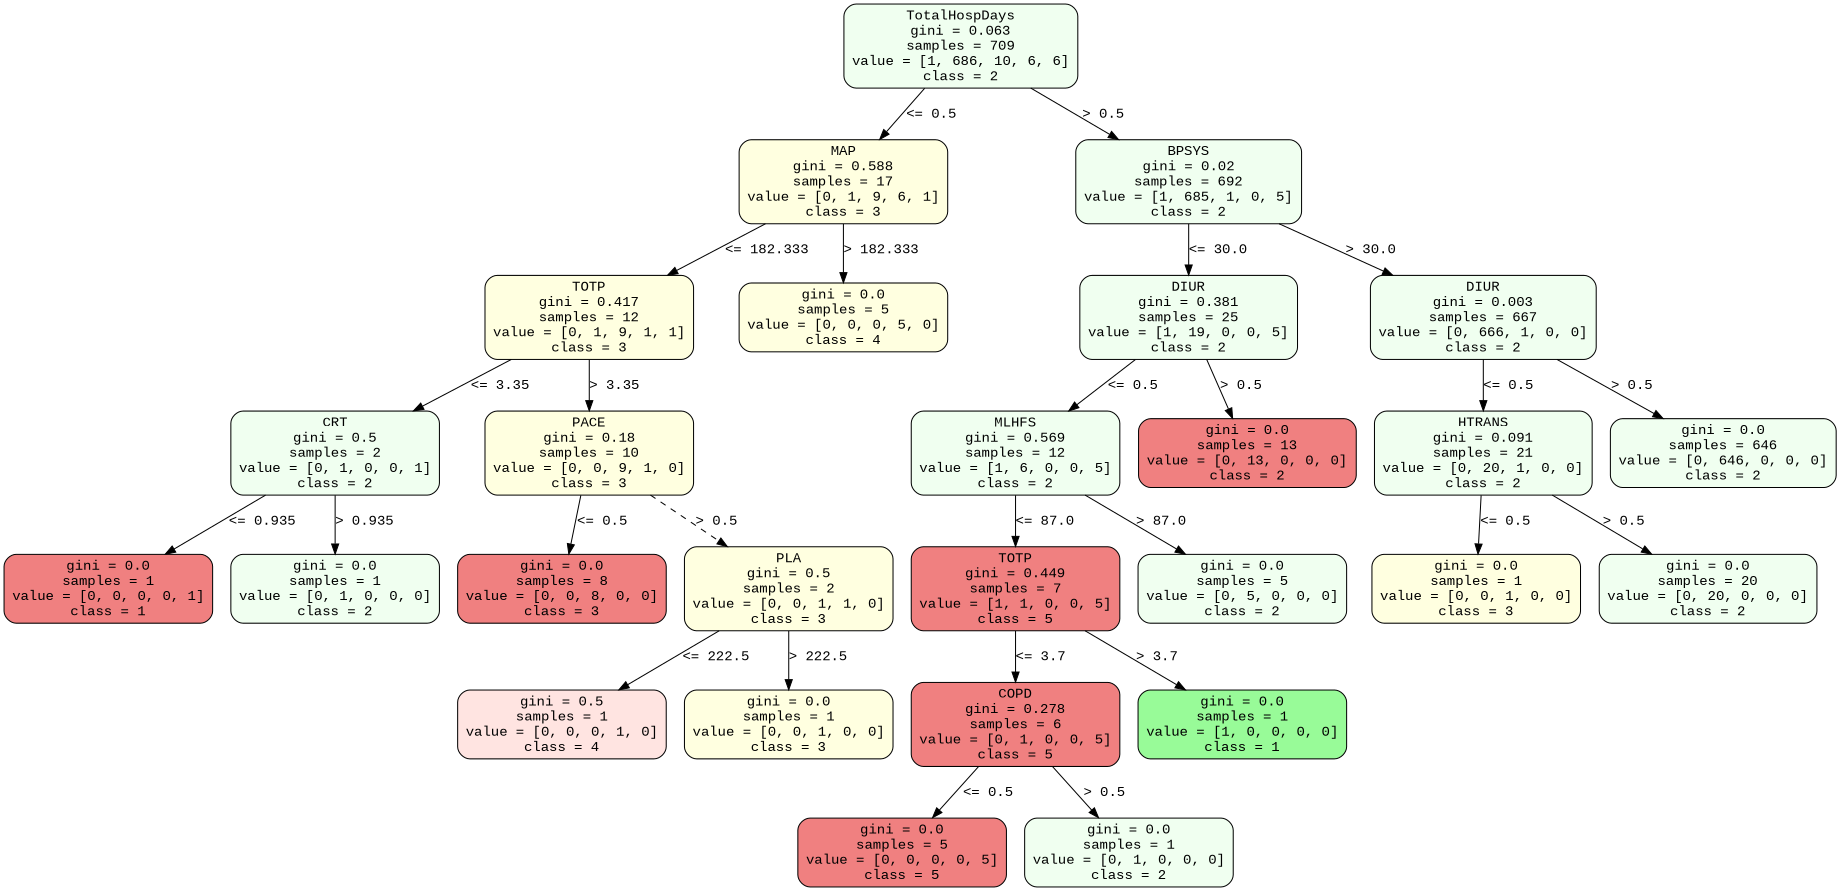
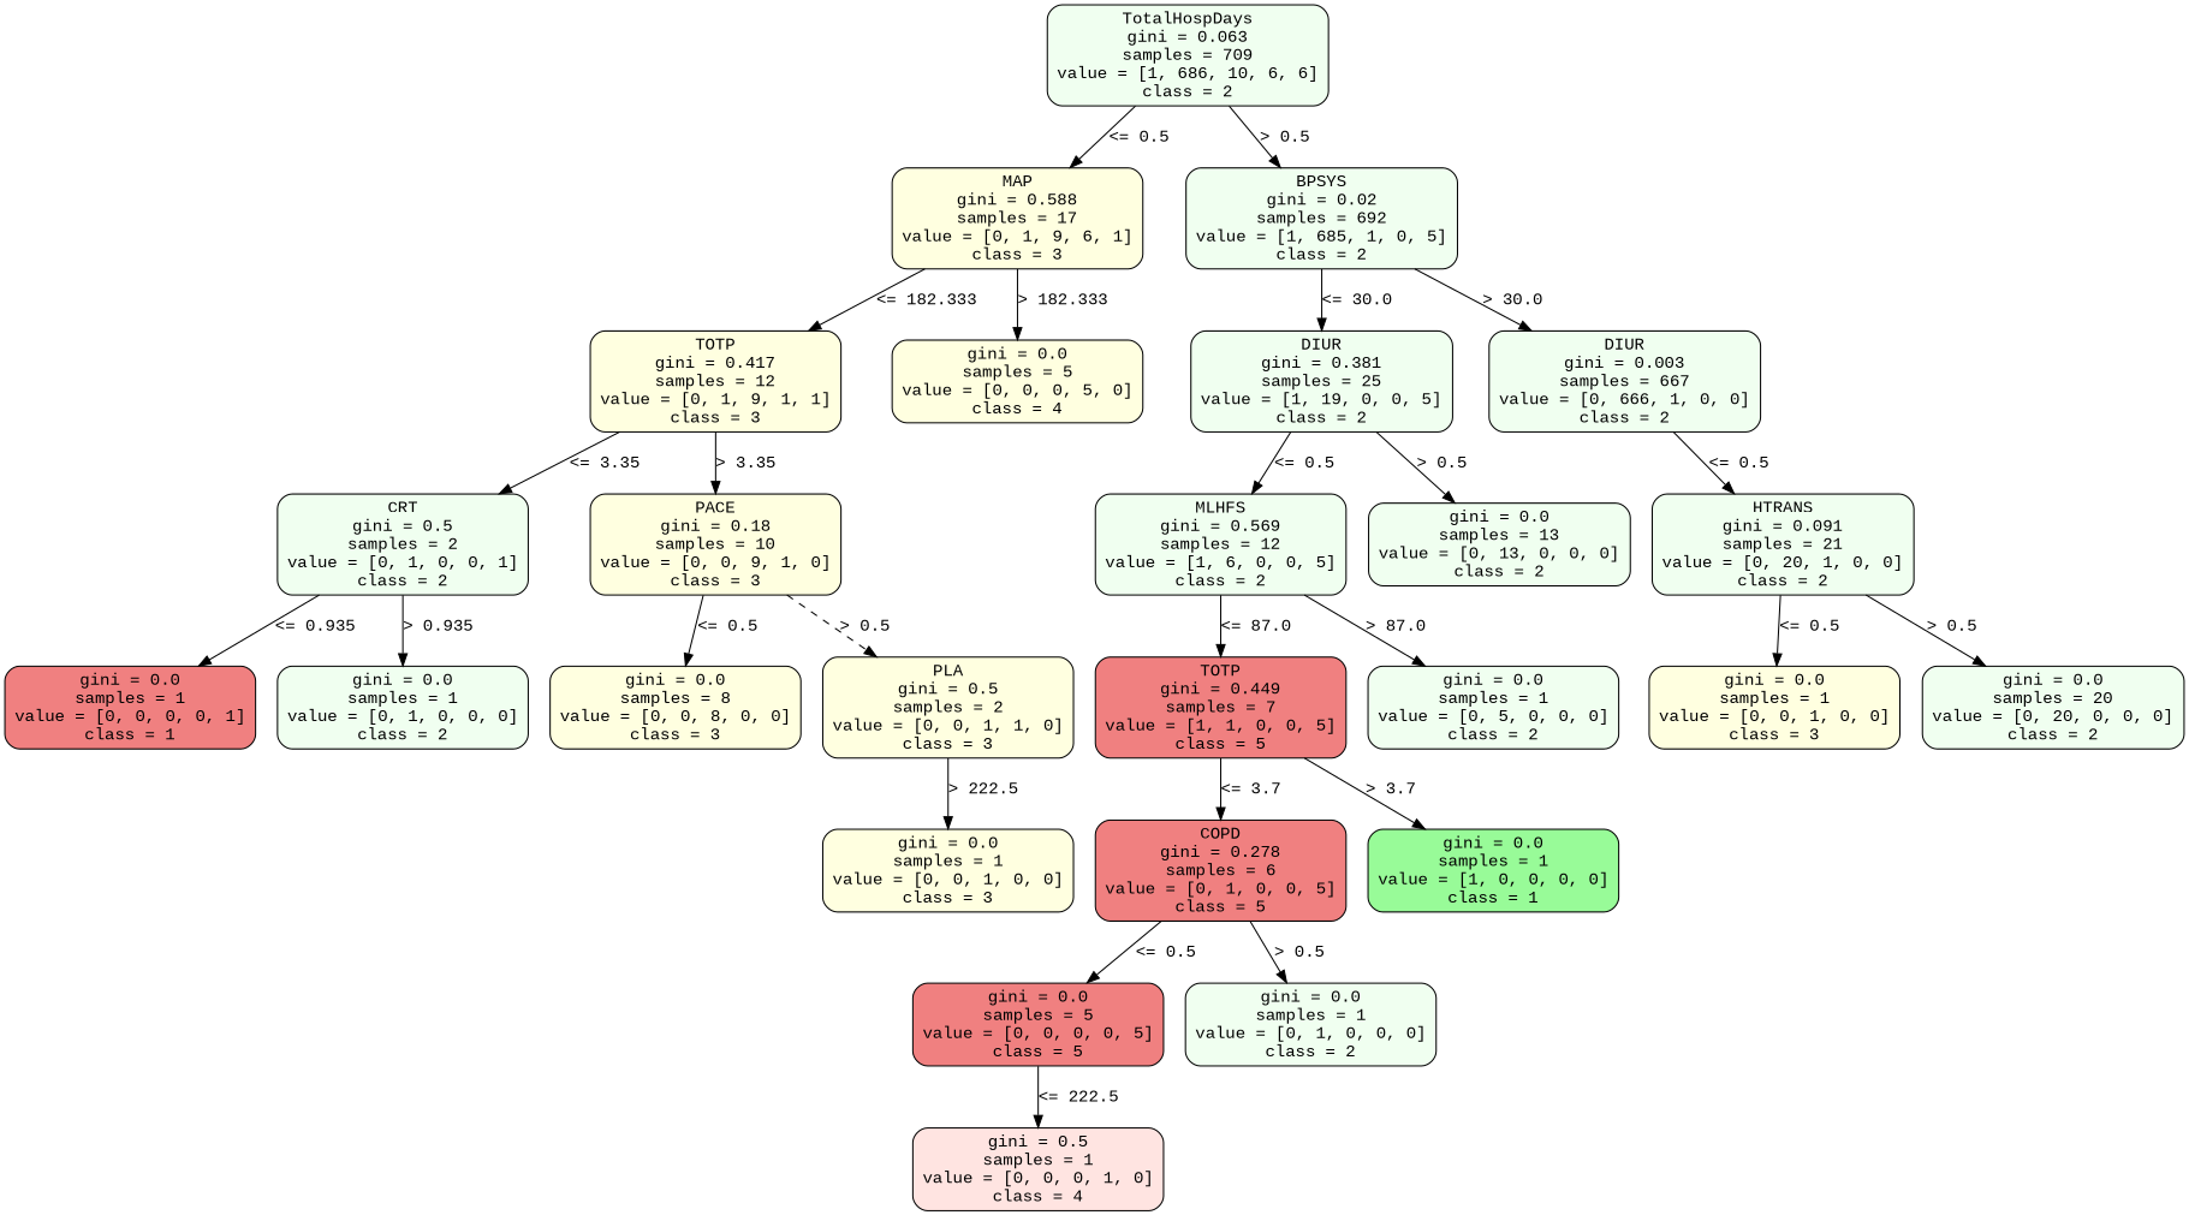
  strict digraph {
    fontname="Liberation Mono"
    node [color=black fillcolor=honeydew fontname="Liberation Mono" shape=box style="filled, rounded"]
    edge [fontname="Liberation Mono" op="<=" param=0.5 style=solid]
    n1 [height=1.1528 label="TotalHospDays\ngini = 0.063\nsamples = 709\nvalue = [1, 686, 10, 6, 6]\nclass = 2" width=2.6944]
    n2 [fillcolor=lightyellow height=1.1528 label="MAP\ngini = 0.588\nsamples = 17\nvalue = [0, 1, 9, 6, 1]\nclass = 3" width=2.3194]
    n3 [height=1.1528 label="BPSYS\ngini = 0.02\nsamples = 692\nvalue = [1, 685, 1, 0, 5]\nclass = 2" width=2.5694]
    n4 [fillcolor=lightyellow height=1.1528 label="TOTP\ngini = 0.417\nsamples = 12\nvalue = [0, 1, 9, 1, 1]\nclass = 3" width=2.3194]
    n5 [fillcolor=lightyellow height=0.94444 label="gini = 0.0\nsamples = 5\nvalue = [0, 0, 0, 5, 0]\nclass = 4" width=2.3194]
    n6 [height=1.1528 label="DIUR\ngini = 0.381\nsamples = 25\nvalue = [1, 19, 0, 0, 5]\nclass = 2" width=2.4444]
    n7 [height=1.1528 label="DIUR\ngini = 0.003\nsamples = 667\nvalue = [0, 666, 1, 0, 0]\nclass = 2" width=2.5694]
    n8 [height=1.1528 label="CRT\ngini = 0.5\nsamples = 2\nvalue = [0, 1, 0, 0, 1]\nclass = 2" width=2.3194]
    n9 [fillcolor=lightyellow height=1.1528 label="PACE\ngini = 0.18\nsamples = 10\nvalue = [0, 0, 9, 1, 0]\nclass = 3" width=2.3194]
    n10 [height=1.1528 label="MLHFS\ngini = 0.569\nsamples = 12\nvalue = [1, 6, 0, 0, 5]\nclass = 2" width=2.3194]
-   n11 [fillcolor=lightcoral height=0.94444 label="gini = 0.0\nsamples = 13\nvalue = [0, 13, 0, 0, 0]\nclass = 2" width=2.4444]
+   n11 [height=0.94444 label="gini = 0.0\nsamples = 13\nvalue = [0, 13, 0, 0, 0]\nclass = 2" width=2.4444]
    n12 [height=1.1528 label="HTRANS\ngini = 0.091\nsamples = 21\nvalue = [0, 20, 1, 0, 0]\nclass = 2" width=2.4444]
-   n13 [height=0.94444 label="gini = 0.0\nsamples = 646\nvalue = [0, 646, 0, 0, 0]\nclass = 2" width=2.5694]
    n14 [fillcolor=lightcoral height=0.94444 label="gini = 0.0\nsamples = 1\nvalue = [0, 0, 0, 0, 1]\nclass = 1" width=2.3194]
    n15 [height=0.94444 label="gini = 0.0\nsamples = 1\nvalue = [0, 1, 0, 0, 0]\nclass = 2" width=2.3194]
-   n16 [fillcolor=lightcoral height=0.94444 label="gini = 0.0\nsamples = 8\nvalue = [0, 0, 8, 0, 0]\nclass = 3" width=2.3194]
+   n16 [fillcolor=lightyellow height=0.94444 label="gini = 0.0\nsamples = 8\nvalue = [0, 0, 8, 0, 0]\nclass = 3" width=2.3194]
    n17 [fillcolor=lightyellow height=1.1528 label="PLA\ngini = 0.5\nsamples = 2\nvalue = [0, 0, 1, 1, 0]\nclass = 3" width=2.3194]
    n18 [fillcolor=mistyrose height=0.94444 label="gini = 0.5\nsamples = 1\nvalue = [0, 0, 0, 1, 0]\nclass = 4" width=2.3194]
    n19 [fillcolor=lightyellow height=0.94444 label="gini = 0.0\nsamples = 1\nvalue = [0, 0, 1, 0, 0]\nclass = 3" width=2.3194]
    n20 [fillcolor=lightcoral height=1.1528 label="TOTP\ngini = 0.449\nsamples = 7\nvalue = [1, 1, 0, 0, 5]\nclass = 5" width=2.3194]
-   n21 [height=0.94444 label="gini = 0.0\nsamples = 5\nvalue = [0, 5, 0, 0, 0]\nclass = 2" width=2.3194]
+   n21 [height=0.94444 label="gini = 0.0\nsamples = 1\nvalue = [0, 5, 0, 0, 0]\nclass = 2" width=2.3194]
    n22 [fillcolor=lightyellow height=0.94444 label="gini = 0.0\nsamples = 1\nvalue = [0, 0, 1, 0, 0]\nclass = 3" width=2.3194]
    n23 [height=0.94444 label="gini = 0.0\nsamples = 20\nvalue = [0, 20, 0, 0, 0]\nclass = 2" width=2.4444]
    n24 [fillcolor=lightcoral height=1.1528 label="COPD\ngini = 0.278\nsamples = 6\nvalue = [0, 1, 0, 0, 5]\nclass = 5" width=2.3194]
    n25 [fillcolor=palegreen height=0.94444 label="gini = 0.0\nsamples = 1\nvalue = [1, 0, 0, 0, 0]\nclass = 1" width=2.3194]
    n26 [fillcolor=lightcoral height=0.94444 label="gini = 0.0\nsamples = 5\nvalue = [0, 0, 0, 0, 5]\nclass = 5" width=2.3194]
    n27 [height=0.94444 label="gini = 0.0\nsamples = 1\nvalue = [0, 1, 0, 0, 0]\nclass = 2" width=2.3194]
    n1 -> n2 [label="<= 0.5" labelangle=45 labeldistance=2.5]
    n1 -> n3 [label="> 0.5" labelangle=-45 labeldistance=2.5 op=">"]
    n2 -> n4 [label="<= 182.333" param=182.333]
    n2 -> n5 [label="> 182.333" op=">" param=182.333]
    n3 -> n6 [label="<= 30.0" param=30.0]
    n3 -> n7 [label="> 30.0" op=">" param=30.0]
    n4 -> n8 [label="<= 3.35" param=3.35]
    n4 -> n9 [label="> 3.35" op=">" param=3.35]
    n6 -> n10 [label="<= 0.5"]
    n6 -> n11 [label="> 0.5" op=">"]
    n7 -> n12 [label="<= 0.5"]
-   n7 -> n13 [label="> 0.5" op=">"]
    n8 -> n14 [label="<= 0.935" param=0.935]
    n8 -> n15 [label="> 0.935" op=">" param=0.935]
    n9 -> n16 [label="<= 0.5"]
    n9 -> n17 [label="> 0.5" op=">" style=dashed]
    n10 -> n20 [label="<= 87.0" param=87.0]
    n10 -> n21 [label="> 87.0" op=">" param=87.0]
    n12 -> n22 [label="<= 0.5"]
    n12 -> n23 [label="> 0.5" op=">"]
-   n17 -> n18 [label="<= 222.5" param=222.5]
+   n26 -> n18 [label="<= 222.5" param=222.5]
    n17 -> n19 [label="> 222.5" op=">" param=222.5]
    n20 -> n24 [label="<= 3.7" param=3.7]
    n20 -> n25 [label="> 3.7" op=">" param=3.7]
    n24 -> n26 [label="<= 0.5"]
    n24 -> n27 [label="> 0.5" op=">"]
  }
